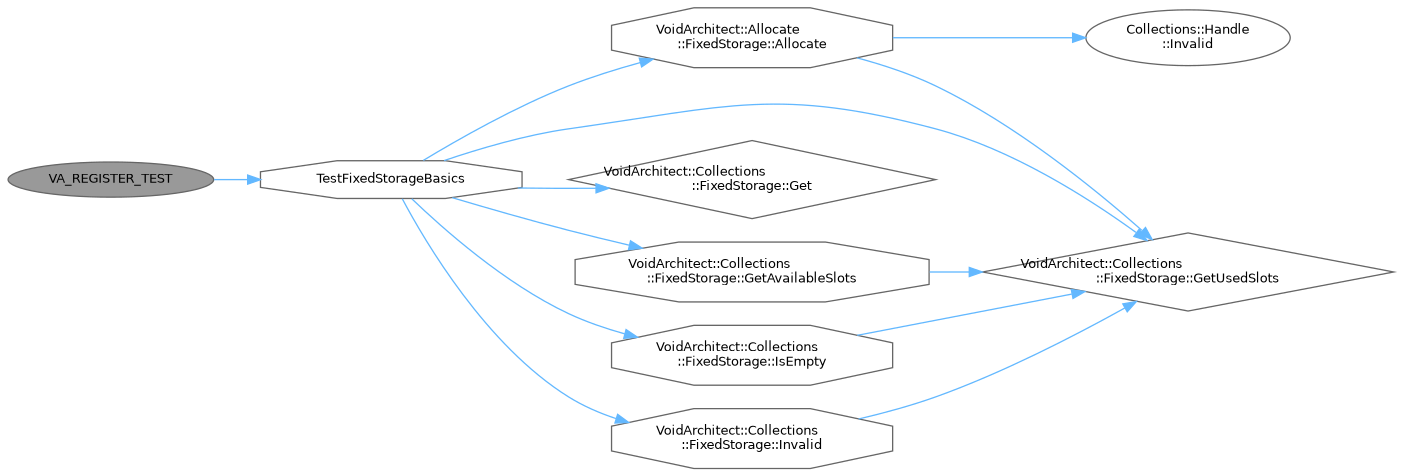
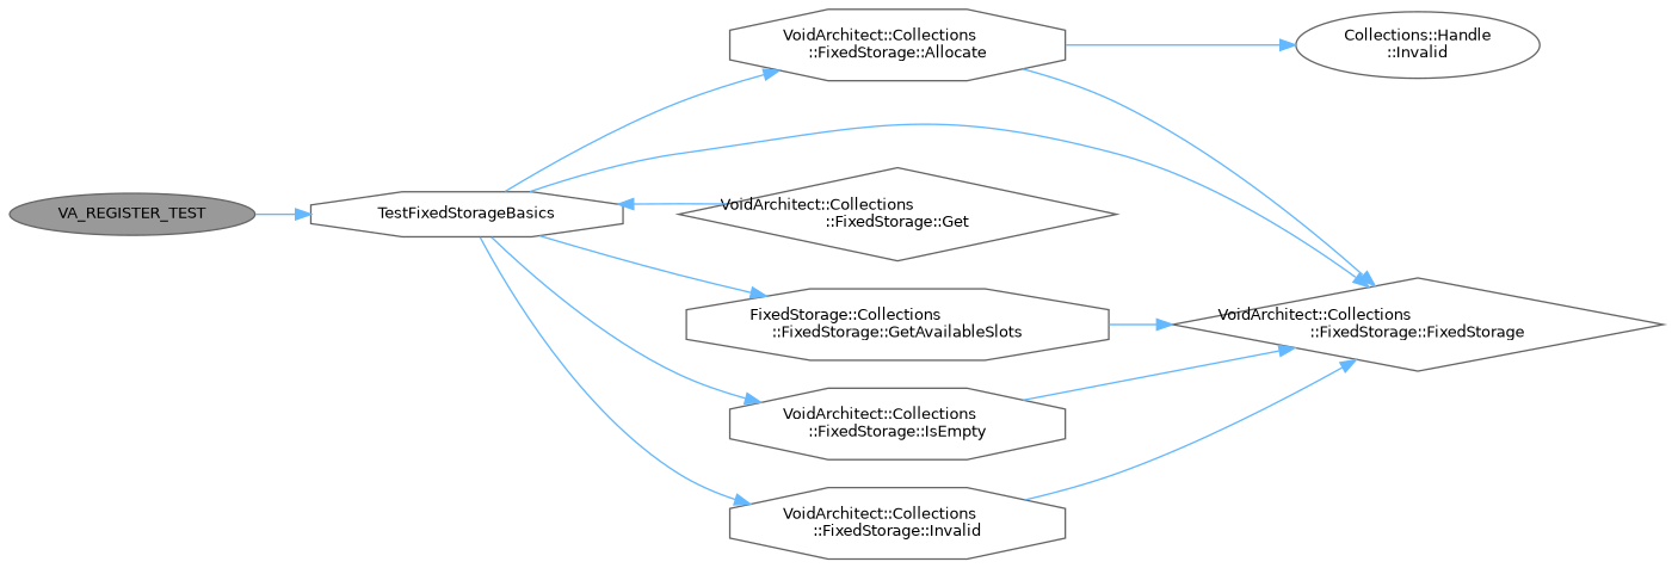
  digraph {
    rankdir=LR
    node [color=grey40 fillcolor=white fontname=Helvetica fontsize=10 shape=octagon style=filled]
    edge [color=steelblue1 fontname=Helvetica fontsize=10 labelfontname=Helvetica labelfontsize=10 style=solid]
    n1 [color=gray40 fillcolor=grey60 fontcolor=black height=0.2 label=VA_REGISTER_TEST shape=ellipse width=0.4]
    n2 [height=0.2 label=TestFixedStorageBasics width=0.4]
-   n3 [height=0.2 label="VoidArchitect::Allocate\l::FixedStorage::Allocate" width=0.4]
-   n4 [height=0.2 label="VoidArchitect::Collections\l::FixedStorage::GetUsedSlots" shape=diamond width=0.4]
+   n3 [height=0.2 label="VoidArchitect::Collections\l::FixedStorage::Allocate" width=0.4]
+   n4 [height=0.2 label="VoidArchitect::Collections\l::FixedStorage::FixedStorage" shape=diamond width=0.4]
    n5 [height=0.2 label="VoidArchitect::Collections\l::FixedStorage::Get" shape=diamond width=0.4]
-   n6 [height=0.2 label="VoidArchitect::Collections\l::FixedStorage::GetAvailableSlots" width=0.4]
+   n6 [height=0.2 label="FixedStorage::Collections\l::FixedStorage::GetAvailableSlots" width=0.4]
    n7 [height=0.2 label="VoidArchitect::Collections\l::FixedStorage::IsEmpty" width=0.4]
    n8 [height=0.2 label="VoidArchitect::Collections\l::FixedStorage::Invalid" width=0.4]
    n9 [height=0.2 label="Collections::Handle\l::Invalid" shape=ellipse width=0.4]
    n1 -> n2
    n2 -> n3
    n2 -> n4
-   n2 -> n5
+   n5 -> n2
    n2 -> n6
    n2 -> n7
    n2 -> n8
    n3 -> n4
    n3 -> n9
    n6 -> n4
    n7 -> n4
    n8 -> n4
  }
